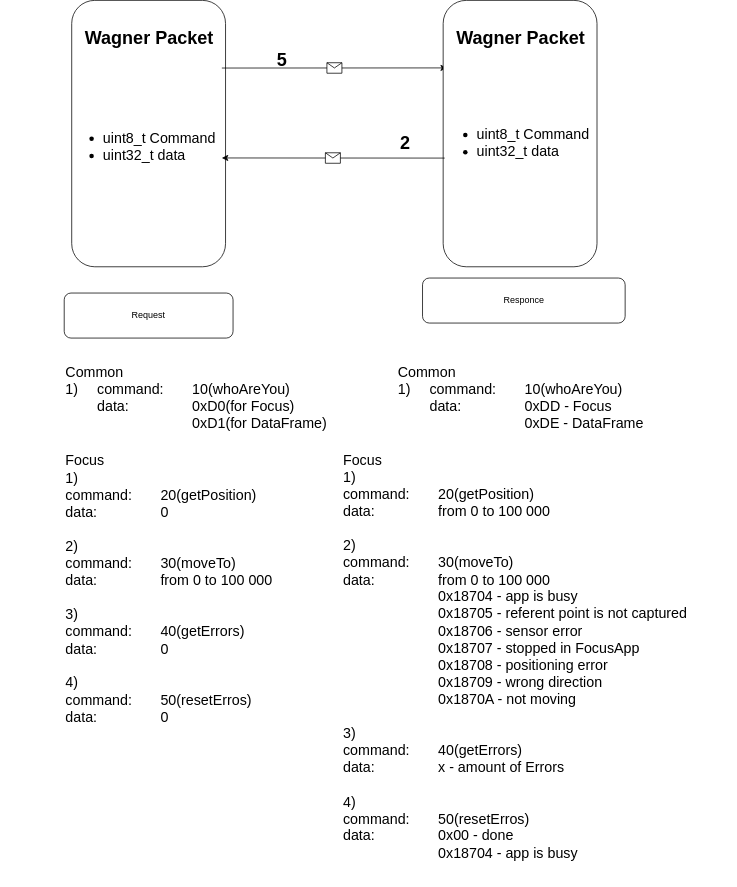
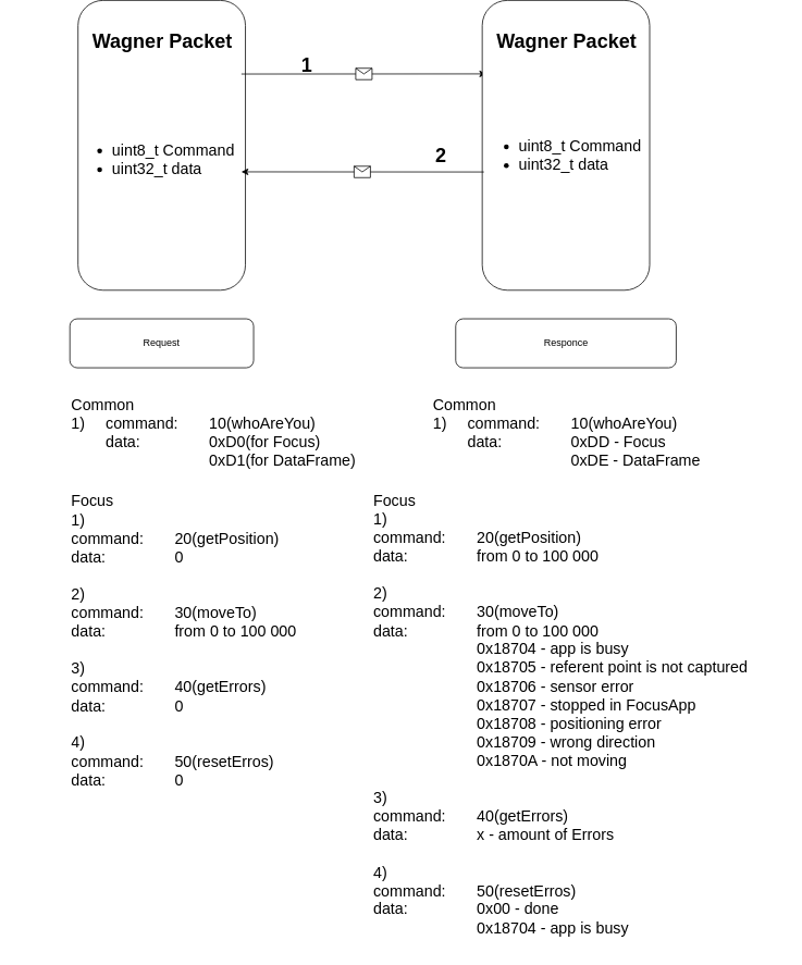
  <mxCell id="0" />
  <mxCell id="1" parent="0" />
  <mxCell id="2" value="" style="rounded=1;whiteSpace=wrap;html=1;fontFamily=Helvetica;rotation=90;" parent="1" vertex="1"><mxGeometry x="20" y="70" width="355" height="205" as="geometry" /></mxCell>
  <mxCell id="3" value="" style="endArrow=classic;html=1;rounded=0;fontFamily=Helvetica;exitX=0.254;exitY=0.024;exitDx=0;exitDy=0;exitPerimeter=0;" parent="1" source="2" edge="1"><mxGeometry relative="1" as="geometry"><mxPoint x="305" y="85" as="sourcePoint" /><mxPoint x="595" y="85" as="targetPoint" /></mxGeometry></mxCell>
  <mxCell id="4" value="" style="shape=message;html=1;outlineConnect=0;fontFamily=Helvetica;" parent="3" vertex="1"><mxGeometry width="20" height="14" relative="1" as="geometry"><mxPoint x="-10" y="-7" as="offset" /></mxGeometry></mxCell>
  <mxCell id="5" value="&lt;ul style=&quot;font-size: 19px;&quot;&gt;&lt;li style=&quot;font-size: 19px;&quot;&gt;&lt;span style=&quot;background-color: initial;&quot;&gt;uint8_t Command&lt;/span&gt;&lt;br&gt;&lt;/li&gt;&lt;li style=&quot;font-size: 19px;&quot;&gt;uint32_t data&lt;/li&gt;&lt;/ul&gt;" style="text;strokeColor=none;fillColor=none;html=1;whiteSpace=wrap;verticalAlign=middle;overflow=hidden;fontFamily=Helvetica;fontSize=19;" parent="1" vertex="1"><mxGeometry x="95" y="115" width="200" height="150" as="geometry" /></mxCell>
  <mxCell id="6" value="Wagner Packet" style="text;strokeColor=none;fillColor=none;html=1;fontSize=24;fontStyle=1;verticalAlign=middle;align=center;fontFamily=Helvetica;" parent="1" vertex="1"><mxGeometry x="147.5" y="20" width="100" height="50" as="geometry" /></mxCell>
  <mxCell id="7" value="" style="rounded=1;whiteSpace=wrap;html=1;fontFamily=Helvetica;rotation=90;" parent="1" vertex="1"><mxGeometry x="515" y="70" width="355" height="205" as="geometry" /></mxCell>
  <mxCell id="8" value="Wagner Packet" style="text;strokeColor=none;fillColor=none;html=1;fontSize=24;fontStyle=1;verticalAlign=middle;align=center;fontFamily=Helvetica;" parent="1" vertex="1"><mxGeometry x="642.5" y="20" width="100" height="50" as="geometry" /></mxCell>
- <mxCell id="9" value="5" style="text;strokeColor=none;fillColor=none;html=1;fontSize=24;fontStyle=1;verticalAlign=middle;align=center;fontFamily=Helvetica;" parent="1" vertex="1"><mxGeometry x="325" y="55" width="100" height="40" as="geometry" /></mxCell>
+ <mxCell id="9" value="1" style="text;strokeColor=none;fillColor=none;html=1;fontSize=24;fontStyle=1;verticalAlign=middle;align=center;fontFamily=Helvetica;" parent="1" vertex="1"><mxGeometry x="325" y="55" width="100" height="40" as="geometry" /></mxCell>
  <mxCell id="10" value="" style="endArrow=classic;html=1;rounded=0;fontFamily=Helvetica;exitX=0.592;exitY=0.99;exitDx=0;exitDy=0;exitPerimeter=0;" parent="1" source="7" edge="1"><mxGeometry relative="1" as="geometry"><mxPoint x="534" y="205" as="sourcePoint" /><mxPoint x="295" y="205" as="targetPoint" /></mxGeometry></mxCell>
  <mxCell id="11" value="" style="shape=message;html=1;outlineConnect=0;fontFamily=Helvetica;" parent="10" vertex="1"><mxGeometry width="20" height="14" relative="1" as="geometry"><mxPoint x="-10" y="-7" as="offset" /></mxGeometry></mxCell>
  <mxCell id="12" value="2" style="text;strokeColor=none;fillColor=none;html=1;fontSize=24;fontStyle=1;verticalAlign=middle;align=center;fontFamily=Helvetica;" parent="1" vertex="1"><mxGeometry x="489" y="165" width="100" height="40" as="geometry" /></mxCell>
  <mxCell id="13" value="&lt;div&gt;Focus&lt;/div&gt;&lt;div&gt;1) &lt;span style=&quot;white-space: pre;&quot;&gt;&#09;&lt;/span&gt;&lt;/div&gt;&lt;div&gt;&lt;span style=&quot;background-color: initial;&quot;&gt;command:&lt;span style=&quot;white-space: pre;&quot;&gt;&#09;&lt;/span&gt;20(getPosition)&lt;/span&gt;&lt;/div&gt;&lt;div&gt;data:&lt;span style=&quot;white-space: pre;&quot;&gt;&#09;&lt;/span&gt;&lt;span style=&quot;white-space: pre;&quot;&gt;&#09;&lt;/span&gt;0&lt;br&gt;&lt;/div&gt;&lt;div&gt;&lt;br&gt;&lt;/div&gt;&lt;div&gt;2)&lt;span style=&quot;white-space: pre;&quot;&gt;&#09;&lt;/span&gt;&lt;/div&gt;&lt;div&gt;&lt;span style=&quot;background-color: initial;&quot;&gt;command:&lt;span style=&quot;white-space: pre;&quot;&gt;&#09;&lt;/span&gt;30(moveTo)&lt;/span&gt;&lt;/div&gt;&lt;div&gt;data:&lt;span style=&quot;white-space: pre;&quot;&gt;&#09;&lt;/span&gt;&lt;span style=&quot;white-space: pre;&quot;&gt;&#09;&lt;/span&gt;from 0 to 100 000&lt;/div&gt;&lt;div&gt;&lt;br&gt;&lt;/div&gt;&lt;div&gt;3)&lt;span style=&quot;white-space: pre;&quot;&gt;&#09;&lt;/span&gt;&lt;/div&gt;&lt;div&gt;&lt;span style=&quot;background-color: initial;&quot;&gt;command:&lt;span style=&quot;white-space: pre;&quot;&gt;&#09;&lt;/span&gt;40(getErrors)&lt;/span&gt;&lt;/div&gt;&lt;div&gt;data:&lt;span style=&quot;white-space: pre;&quot;&gt;&#09;&lt;/span&gt;&lt;span style=&quot;white-space: pre;&quot;&gt;&#09;&lt;/span&gt;0&lt;br&gt;&lt;/div&gt;&lt;div&gt;&lt;br&gt;&lt;/div&gt;&lt;div&gt;4)&lt;span style=&quot;white-space: pre;&quot;&gt;&#09;&lt;/span&gt;&lt;/div&gt;&lt;div&gt;&lt;span style=&quot;background-color: initial;&quot;&gt;command:&lt;span style=&quot;white-space: pre;&quot;&gt;&#09;&lt;/span&gt;50(resetErros)&lt;/span&gt;&lt;/div&gt;&lt;div&gt;data:&lt;span style=&quot;white-space: pre;&quot;&gt;&#09;&lt;/span&gt;&lt;span style=&quot;white-space: pre;&quot;&gt;&#09;&lt;/span&gt;0&lt;/div&gt;" style="text;strokeColor=none;fillColor=none;html=1;whiteSpace=wrap;verticalAlign=middle;overflow=hidden;fontFamily=Helvetica;fontSize=19;" parent="1" vertex="1"><mxGeometry x="85" y="595" width="330" height="370" as="geometry" /></mxCell>
  <mxCell id="14" value="&lt;ul style=&quot;font-size: 19px;&quot;&gt;&lt;li style=&quot;font-size: 19px;&quot;&gt;&lt;span style=&quot;background-color: initial;&quot;&gt;uint8_t Command&lt;/span&gt;&lt;br&gt;&lt;/li&gt;&lt;li style=&quot;font-size: 19px;&quot;&gt;uint32_t data&lt;/li&gt;&lt;/ul&gt;" style="text;strokeColor=none;fillColor=none;html=1;whiteSpace=wrap;verticalAlign=middle;overflow=hidden;fontFamily=Helvetica;fontSize=19;" parent="1" vertex="1"><mxGeometry x="592.5" y="110" width="200" height="150" as="geometry" /></mxCell>
  <mxCell id="15" value="&lt;div&gt;Common&lt;/div&gt;&lt;div&gt;1)&lt;span style=&quot;white-space: pre;&quot;&gt;&#09;&lt;/span&gt;&lt;span style=&quot;background-color: initial;&quot;&gt;command:&lt;span style=&quot;white-space: pre;&quot;&gt;&#09;&lt;/span&gt;10&lt;/span&gt;&lt;span style=&quot;background-color: initial;&quot;&gt;(whoAreYou)&lt;/span&gt;&lt;/div&gt;&lt;div&gt;&lt;span style=&quot;white-space: pre;&quot;&gt;&#09;&lt;/span&gt;data:&lt;span style=&quot;white-space: pre;&quot;&gt;&#09;&lt;/span&gt;&lt;span style=&quot;white-space: pre;&quot;&gt;&#09;&lt;/span&gt;0xD0(for Focus)&lt;/div&gt;&lt;div&gt;&lt;span style=&quot;background-color: initial;&quot;&gt;&lt;span style=&quot;white-space: pre;&quot;&gt;&#09;&lt;/span&gt;&lt;span style=&quot;white-space: pre;&quot;&gt;&#09;&lt;/span&gt;&lt;span style=&quot;white-space: pre;&quot;&gt;&#09;&lt;/span&gt;&lt;span style=&quot;white-space: pre;&quot;&gt;&#09;&lt;/span&gt;0xD1(for DataFrame)&lt;/span&gt;&lt;/div&gt;" style="text;strokeColor=none;fillColor=none;html=1;whiteSpace=wrap;verticalAlign=middle;overflow=hidden;fontFamily=Helvetica;fontSize=19;" parent="1" vertex="1"><mxGeometry x="85" y="465" width="370" height="120" as="geometry" /></mxCell>
  <mxCell id="16" value="Request" style="rounded=1;whiteSpace=wrap;html=1;" parent="1" vertex="1"><mxGeometry x="85" y="385" width="225" height="60" as="geometry" /></mxCell>
- <mxCell id="17" value="Responce" style="rounded=1;whiteSpace=wrap;html=1;" parent="1" vertex="1"><mxGeometry x="562.5" y="365" width="270" height="60" as="geometry" /></mxCell>
+ <mxCell id="17" value="Responce" style="rounded=1;whiteSpace=wrap;html=1;" parent="1" vertex="1"><mxGeometry x="557.5" y="385" width="270" height="60" as="geometry" /></mxCell>
  <mxCell id="18" value="&lt;div&gt;Focus&lt;/div&gt;&lt;div&gt;1)&amp;nbsp;&lt;span style=&quot;&quot;&gt;&#09;&lt;/span&gt;&lt;/div&gt;&lt;div&gt;&lt;span style=&quot;background-color: initial;&quot;&gt;command: &lt;span style=&quot;white-space: pre;&quot;&gt;&#09;&lt;/span&gt;20(getPosition)&lt;/span&gt;&lt;/div&gt;&lt;div&gt;&lt;span style=&quot;&quot;&gt;&#09;&lt;/span&gt;&lt;span style=&quot;&quot;&gt;&#09;&lt;/span&gt;data:&amp;nbsp;&lt;span style=&quot;white-space: pre;&quot;&gt;&#09;&lt;span style=&quot;white-space: pre;&quot;&gt;&#09;&lt;/span&gt;&lt;/span&gt;&lt;span style=&quot;&quot;&gt;&lt;/span&gt;from 0 to 100 000&lt;br&gt;&lt;/div&gt;&lt;div&gt;&lt;br&gt;&lt;/div&gt;&lt;div&gt;2)&lt;span style=&quot;&quot;&gt;&#09;&lt;/span&gt;&lt;/div&gt;&lt;div&gt;&lt;span style=&quot;background-color: initial;&quot;&gt;command:&lt;span style=&quot;white-space: pre;&quot;&gt;&#09;&lt;/span&gt;30(moveTo)&lt;/span&gt;&lt;/div&gt;&lt;div&gt;&lt;span style=&quot;&quot;&gt;&#09;&lt;/span&gt;&lt;span style=&quot;&quot;&gt;&#09;&lt;/span&gt;data:&lt;span style=&quot;white-space: pre;&quot;&gt;&#09;&lt;span style=&quot;white-space: pre;&quot;&gt;&#09;&lt;/span&gt;&lt;/span&gt;&lt;span style=&quot;background-color: initial;&quot;&gt;from 0 to 100 000&lt;/span&gt;&lt;/div&gt;&lt;div&gt;&lt;span style=&quot;&quot;&gt;&#09;&lt;/span&gt;&lt;span style=&quot;&quot;&gt;&#09;&lt;/span&gt;&lt;span style=&quot;&quot;&gt;&#09;&lt;/span&gt;&lt;span style=&quot;white-space: pre;&quot;&gt;&#09;&lt;span style=&quot;white-space: pre;&quot;&gt;&#09;&lt;span style=&quot;white-space: pre;&quot;&gt;&#09;&lt;/span&gt;&lt;/span&gt;&lt;/span&gt;0x18704 - app is busy&lt;/div&gt;&lt;div&gt;&lt;span style=&quot;&quot;&gt;&#09;&lt;/span&gt;&lt;span style=&quot;&quot;&gt;&#09;&lt;/span&gt;&lt;span style=&quot;&quot;&gt;&#09;&lt;/span&gt;&lt;span style=&quot;white-space: pre;&quot;&gt;&#09;&lt;/span&gt;&lt;span style=&quot;white-space: pre;&quot;&gt;&#09;&lt;span style=&quot;white-space: pre;&quot;&gt;&#09;&lt;/span&gt;&lt;/span&gt;0x18705 - referent point is &lt;span style=&quot;&quot;&gt;&#09;&lt;/span&gt;&lt;span style=&quot;&quot;&gt;&#09;&lt;/span&gt;&lt;span style=&quot;&quot;&gt;&#09;&lt;/span&gt;not captured&lt;br&gt;&lt;/div&gt;&lt;div&gt;&lt;span style=&quot;&quot;&gt;&#09;&lt;/span&gt;&lt;span style=&quot;&quot;&gt;&#09;&lt;/span&gt;&lt;span style=&quot;&quot;&gt;&#09;&lt;/span&gt;&lt;span style=&quot;white-space: pre;&quot;&gt;&#09;&lt;/span&gt;&lt;span style=&quot;white-space: pre;&quot;&gt;&#09;&lt;span style=&quot;white-space: pre;&quot;&gt;&#09;&lt;/span&gt;&lt;/span&gt;0x18706 - sensor error&lt;br&gt;&lt;/div&gt;&lt;div&gt;&lt;span style=&quot;&quot;&gt;&#09;&lt;/span&gt;&lt;span style=&quot;&quot;&gt;&#09;&lt;/span&gt;&lt;span style=&quot;&quot;&gt;&#09;&lt;/span&gt;&lt;span style=&quot;white-space: pre;&quot;&gt;&#09;&lt;/span&gt;&lt;span style=&quot;white-space: pre;&quot;&gt;&#09;&lt;span style=&quot;white-space: pre;&quot;&gt;&#09;&lt;/span&gt;&lt;/span&gt;0x18707 - stopped in &lt;span style=&quot;&quot;&gt;&#09;&lt;/span&gt;&lt;span style=&quot;&quot;&gt;&#09;&lt;/span&gt;&lt;span style=&quot;&quot;&gt;&#09;&lt;/span&gt;FocusApp&lt;br&gt;&lt;/div&gt;&lt;div&gt;&lt;span style=&quot;&quot;&gt;&#09;&lt;/span&gt;&lt;span style=&quot;&quot;&gt;&#09;&lt;/span&gt;&lt;span style=&quot;&quot;&gt;&#09;&lt;/span&gt;&lt;span style=&quot;white-space: pre;&quot;&gt;&#09;&lt;/span&gt;&lt;span style=&quot;white-space: pre;&quot;&gt;&#09;&lt;span style=&quot;white-space: pre;&quot;&gt;&#09;&lt;/span&gt;&lt;/span&gt;0x18708 - positioning error&lt;br&gt;&lt;/div&gt;&lt;div&gt;&lt;span style=&quot;&quot;&gt;&#09;&lt;/span&gt;&lt;span style=&quot;&quot;&gt;&#09;&lt;/span&gt;&lt;span style=&quot;&quot;&gt;&#09;&lt;/span&gt;&lt;span style=&quot;white-space: pre;&quot;&gt;&#09;&lt;/span&gt;&lt;span style=&quot;white-space: pre;&quot;&gt;&#09;&lt;span style=&quot;white-space: pre;&quot;&gt;&#09;&lt;/span&gt;&lt;/span&gt;0x18709 - wrong direction&lt;br&gt;&lt;/div&gt;&lt;div&gt;&lt;span style=&quot;&quot;&gt;&#09;&lt;/span&gt;&lt;span style=&quot;&quot;&gt;&#09;&lt;/span&gt;&lt;span style=&quot;&quot;&gt;&#09;&lt;/span&gt;&lt;span style=&quot;white-space: pre;&quot;&gt;&#09;&lt;/span&gt;&lt;span style=&quot;white-space: pre;&quot;&gt;&#09;&lt;span style=&quot;white-space: pre;&quot;&gt;&#09;&lt;/span&gt;&lt;/span&gt;0x1870A - not moving&lt;/div&gt;&lt;div&gt;&lt;br&gt;&lt;/div&gt;&lt;div&gt;3)&lt;span style=&quot;&quot;&gt;&#09;&lt;/span&gt;&lt;/div&gt;&lt;div&gt;&lt;span style=&quot;background-color: initial;&quot;&gt;command:&lt;span style=&quot;white-space: pre;&quot;&gt;&#09;&lt;/span&gt;40(getErrors)&lt;/span&gt;&lt;/div&gt;&lt;div&gt;&lt;span style=&quot;&quot;&gt;&#09;&lt;/span&gt;&lt;span style=&quot;&quot;&gt;&#09;&lt;/span&gt;data:&lt;span style=&quot;white-space: pre;&quot;&gt;&#09;&lt;/span&gt;&lt;span style=&quot;white-space: pre;&quot;&gt;&#09;&lt;/span&gt;x - amount of Errors&lt;/div&gt;&lt;div&gt;&lt;br&gt;&lt;/div&gt;&lt;div&gt;4)&lt;span style=&quot;&quot;&gt;&#09;&lt;/span&gt;&lt;/div&gt;&lt;div&gt;&lt;span style=&quot;background-color: initial;&quot;&gt;command:&lt;span style=&quot;white-space: pre;&quot;&gt;&#09;&lt;/span&gt;50(resetErros)&lt;/span&gt;&lt;/div&gt;&lt;div&gt;&lt;span style=&quot;&quot;&gt;&#09;&lt;/span&gt;&lt;span style=&quot;&quot;&gt;&#09;&lt;/span&gt;data:&lt;span style=&quot;white-space: pre;&quot;&gt;&#09;&lt;/span&gt;&lt;span style=&quot;white-space: pre;&quot;&gt;&#09;&lt;/span&gt;0x00 - done&lt;/div&gt;&lt;div&gt;&lt;span style=&quot;white-space: pre;&quot;&gt;&#09;&lt;/span&gt;&lt;span style=&quot;white-space: pre;&quot;&gt;&#09;&lt;/span&gt;&lt;span style=&quot;white-space: pre;&quot;&gt;&#09;&lt;/span&gt;0x18704 - app is busy&lt;/div&gt;" style="text;strokeColor=none;fillColor=none;html=1;whiteSpace=wrap;verticalAlign=middle;overflow=hidden;fontFamily=Helvetica;fontSize=19;" parent="1" vertex="1"><mxGeometry x="455" y="585" width="505" height="570" as="geometry" /></mxCell>
  <mxCell id="19" value="&lt;div&gt;Common&lt;/div&gt;&lt;div&gt;1) &lt;span style=&quot;white-space: pre;&quot;&gt;&#09;&lt;/span&gt;&lt;span style=&quot;background-color: initial;&quot;&gt;command:&lt;span style=&quot;white-space: pre;&quot;&gt;&#09;&lt;/span&gt;10(whoAreYou)&lt;/span&gt;&lt;/div&gt;&lt;div&gt;&lt;span style=&quot;white-space: pre;&quot;&gt;&#09;&lt;/span&gt;data:&lt;span style=&quot;white-space: pre;&quot;&gt;&#09;&lt;/span&gt;&lt;span style=&quot;white-space: pre;&quot;&gt;&#09;&lt;/span&gt;0xDD&amp;nbsp;- Focus&lt;/div&gt;&lt;div&gt;&lt;span style=&quot;background-color: initial; white-space: pre;&quot;&gt;&lt;span style=&quot;white-space: pre;&quot;&gt;&#09;&lt;/span&gt;&lt;span style=&quot;white-space: pre;&quot;&gt;&#09;&lt;/span&gt;&lt;span style=&quot;white-space: pre;&quot;&gt;&#09;&lt;span style=&quot;white-space: pre;&quot;&gt;&#09;&lt;/span&gt;&lt;/span&gt;0xDE - DataFrame&#09;&lt;/span&gt;&lt;/div&gt;" style="text;strokeColor=none;fillColor=none;html=1;whiteSpace=wrap;verticalAlign=middle;overflow=hidden;fontFamily=Helvetica;fontSize=19;" parent="1" vertex="1"><mxGeometry x="527.5" y="465" width="330" height="120" as="geometry" /></mxCell>
